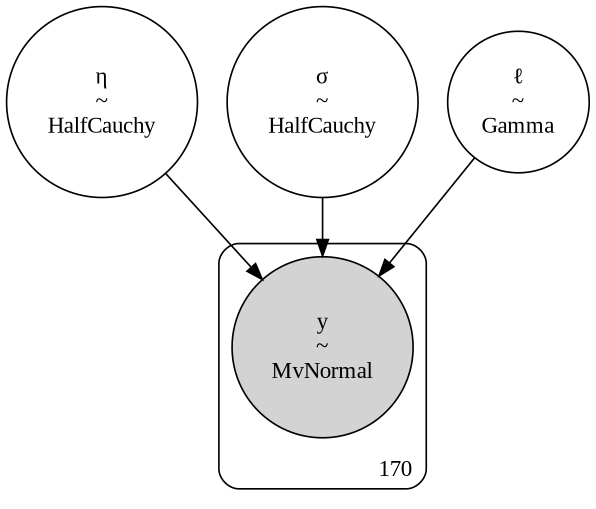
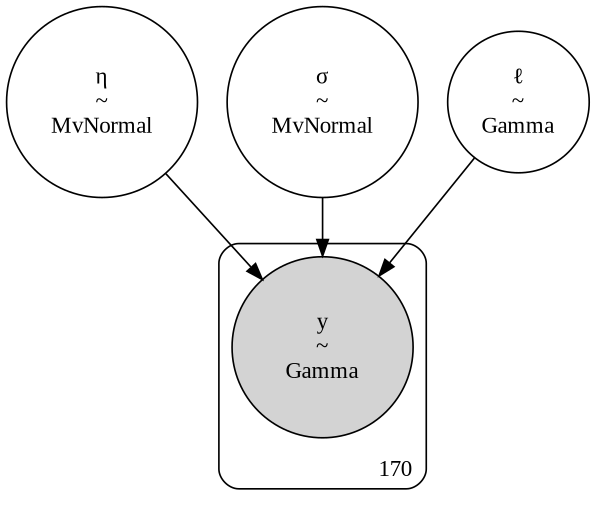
  digraph {
    fontname="Liberation Serif"
    node [fontname="Liberation Serif" shape=circle]
    edge [fontname="Liberation Serif"]
-   n1 [label="y\n~\nMvNormal" style=filled]
-   n2 [label="η\n~\nHalfCauchy"]
-   n3 [label="σ\n~\nHalfCauchy"]
+   n1 [label="y\n~\nGamma" style=filled]
+   n2 [label="η\n~\nMvNormal"]
+   n3 [label="σ\n~\nMvNormal"]
    n4 [label="ℓ\n~\nGamma"]
    subgraph cluster_1 {
      label=170
      labeljust=r
      labelloc=b
      style=rounded
      n1
    }
    n2 -> n1
    n3 -> n1
    n4 -> n1
  }
